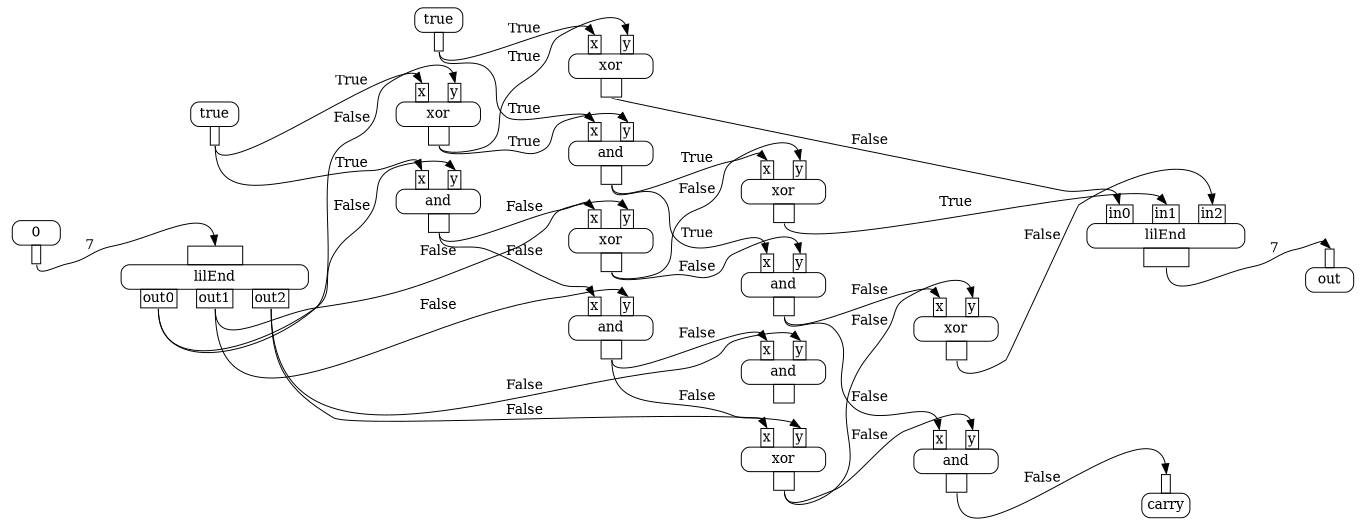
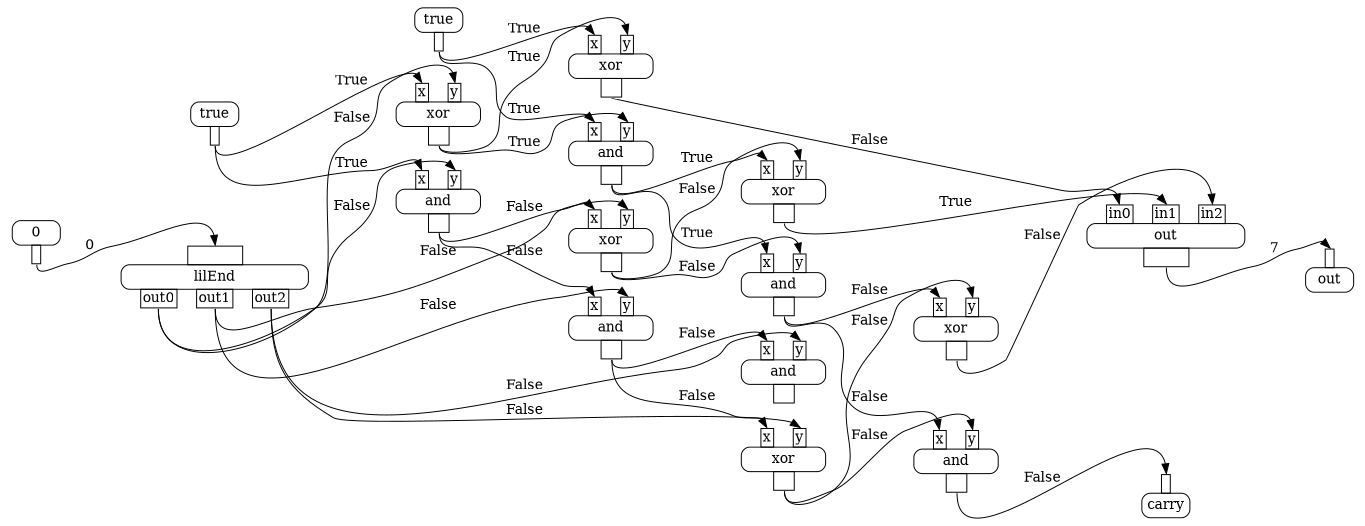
  digraph {
    rankdir=LR
    node [shape=plaintext]
    edge [headport=in0 tailport=out0]
    n1 [label=<<TABLE BORDER="0" CELLBORDER="0" CELLSPACING="0" CELLPADDING="0"><TR><TD><TABLE BORDER="0" CELLBORDER="0" CELLSPACING="0" CELLPADDING="0"><TR><TD WIDTH="20"></TD> <TD PORT="in0" BORDER="1" CELLPADDING="1"> </TD> <TD WIDTH="20"></TD></TR></TABLE></TD></TR>                                                                                 <TR><TD BORDER="1" CELLPADDING="4" STYLE="ROUNDED">carry</TD></TR>                                                                                 <TR><TD><TABLE BORDER="0" CELLBORDER="0" CELLSPACING="0" CELLPADDING="0"><TR><TD WIDTH="20"></TD> <TD WIDTH="20"></TD></TR></TABLE></TD></TR></TABLE>>]
    n2 [label=<<TABLE BORDER="0" CELLBORDER="0" CELLSPACING="0" CELLPADDING="0"><TR><TD><TABLE BORDER="0" CELLBORDER="0" CELLSPACING="0" CELLPADDING="0"><TR><TD WIDTH="20"></TD> <TD PORT="in0" BORDER="1" CELLPADDING="1"> </TD> <TD WIDTH="20"></TD></TR></TABLE></TD></TR>                                                                                 <TR><TD BORDER="1" CELLPADDING="4" STYLE="ROUNDED">out</TD></TR>                                                                                 <TR><TD><TABLE BORDER="0" CELLBORDER="0" CELLSPACING="0" CELLPADDING="0"><TR><TD WIDTH="20"></TD> <TD WIDTH="20"></TD></TR></TABLE></TD></TR></TABLE>>]
-   n3 [label=<<TABLE BORDER="0" CELLBORDER="0" CELLSPACING="0" CELLPADDING="0"><TR><TD><TABLE BORDER="0" CELLBORDER="0" CELLSPACING="0" CELLPADDING="0"><TR><TD WIDTH="20"></TD> <TD PORT="in0" BORDER="1" CELLPADDING="1">in0</TD> <TD WIDTH="20"></TD> <TD PORT="in1" BORDER="1" CELLPADDING="1">in1</TD> <TD WIDTH="20"></TD> <TD PORT="in2" BORDER="1" CELLPADDING="1">in2</TD> <TD WIDTH="20"></TD></TR></TABLE></TD></TR>                                                                                 <TR><TD BORDER="1" CELLPADDING="4" STYLE="ROUNDED">lilEnd</TD></TR>                                                                                 <TR><TD><TABLE BORDER="0" CELLBORDER="0" CELLSPACING="0" CELLPADDING="0"><TR><TD WIDTH="20"></TD> <TD PORT="out0" BORDER="1" CELLPADDING="1"> </TD> <TD WIDTH="20"></TD></TR></TABLE></TD></TR></TABLE>>]
+   n3 [label=<<TABLE BORDER="0" CELLBORDER="0" CELLSPACING="0" CELLPADDING="0"><TR><TD><TABLE BORDER="0" CELLBORDER="0" CELLSPACING="0" CELLPADDING="0"><TR><TD WIDTH="20"></TD> <TD PORT="in0" BORDER="1" CELLPADDING="1">in0</TD> <TD WIDTH="20"></TD> <TD PORT="in1" BORDER="1" CELLPADDING="1">in1</TD> <TD WIDTH="20"></TD> <TD PORT="in2" BORDER="1" CELLPADDING="1">in2</TD> <TD WIDTH="20"></TD></TR></TABLE></TD></TR>                                                                                 <TR><TD BORDER="1" CELLPADDING="4" STYLE="ROUNDED">out</TD></TR>                                                                                 <TR><TD><TABLE BORDER="0" CELLBORDER="0" CELLSPACING="0" CELLPADDING="0"><TR><TD WIDTH="20"></TD> <TD PORT="out0" BORDER="1" CELLPADDING="1"> </TD> <TD WIDTH="20"></TD></TR></TABLE></TD></TR></TABLE>>]
    n4 [label=<<TABLE BORDER="0" CELLBORDER="0" CELLSPACING="0" CELLPADDING="0"><TR><TD><TABLE BORDER="0" CELLBORDER="0" CELLSPACING="0" CELLPADDING="0"><TR><TD WIDTH="20"></TD> <TD PORT="in0" BORDER="1" CELLPADDING="1">x</TD> <TD WIDTH="20"></TD> <TD PORT="in1" BORDER="1" CELLPADDING="1">y</TD> <TD WIDTH="20"></TD></TR></TABLE></TD></TR>                                                                                 <TR><TD BORDER="1" CELLPADDING="4" STYLE="ROUNDED">and</TD></TR>                                                                                 <TR><TD><TABLE BORDER="0" CELLBORDER="0" CELLSPACING="0" CELLPADDING="0"><TR><TD WIDTH="20"></TD> <TD PORT="out0" BORDER="1" CELLPADDING="1"> </TD> <TD WIDTH="20"></TD></TR></TABLE></TD></TR></TABLE>>]
    n5 [label=<<TABLE BORDER="0" CELLBORDER="0" CELLSPACING="0" CELLPADDING="0"><TR><TD><TABLE BORDER="0" CELLBORDER="0" CELLSPACING="0" CELLPADDING="0"><TR><TD WIDTH="20"></TD> <TD PORT="in0" BORDER="1" CELLPADDING="1">x</TD> <TD WIDTH="20"></TD> <TD PORT="in1" BORDER="1" CELLPADDING="1">y</TD> <TD WIDTH="20"></TD></TR></TABLE></TD></TR>                                                                                 <TR><TD BORDER="1" CELLPADDING="4" STYLE="ROUNDED">xor</TD></TR>                                                                                 <TR><TD><TABLE BORDER="0" CELLBORDER="0" CELLSPACING="0" CELLPADDING="0"><TR><TD WIDTH="20"></TD> <TD PORT="out0" BORDER="1" CELLPADDING="1"> </TD> <TD WIDTH="20"></TD></TR></TABLE></TD></TR></TABLE>>]
    n6 [label=<<TABLE BORDER="0" CELLBORDER="0" CELLSPACING="0" CELLPADDING="0"><TR><TD><TABLE BORDER="0" CELLBORDER="0" CELLSPACING="0" CELLPADDING="0"><TR><TD WIDTH="20"></TD> <TD PORT="in0" BORDER="1" CELLPADDING="1">x</TD> <TD WIDTH="20"></TD> <TD PORT="in1" BORDER="1" CELLPADDING="1">y</TD> <TD WIDTH="20"></TD></TR></TABLE></TD></TR>                                                                                 <TR><TD BORDER="1" CELLPADDING="4" STYLE="ROUNDED">and</TD></TR>                                                                                 <TR><TD><TABLE BORDER="0" CELLBORDER="0" CELLSPACING="0" CELLPADDING="0"><TR><TD WIDTH="20"></TD> <TD PORT="out0" BORDER="1" CELLPADDING="1"> </TD> <TD WIDTH="20"></TD></TR></TABLE></TD></TR></TABLE>>]
    n7 [label=<<TABLE BORDER="0" CELLBORDER="0" CELLSPACING="0" CELLPADDING="0"><TR><TD><TABLE BORDER="0" CELLBORDER="0" CELLSPACING="0" CELLPADDING="0"><TR><TD WIDTH="20"></TD> <TD PORT="in0" BORDER="1" CELLPADDING="1">x</TD> <TD WIDTH="20"></TD> <TD PORT="in1" BORDER="1" CELLPADDING="1">y</TD> <TD WIDTH="20"></TD></TR></TABLE></TD></TR>                                                                                 <TR><TD BORDER="1" CELLPADDING="4" STYLE="ROUNDED">xor</TD></TR>                                                                                 <TR><TD><TABLE BORDER="0" CELLBORDER="0" CELLSPACING="0" CELLPADDING="0"><TR><TD WIDTH="20"></TD> <TD PORT="out0" BORDER="1" CELLPADDING="1"> </TD> <TD WIDTH="20"></TD></TR></TABLE></TD></TR></TABLE>>]
    n8 [label=<<TABLE BORDER="0" CELLBORDER="0" CELLSPACING="0" CELLPADDING="0"><TR><TD><TABLE BORDER="0" CELLBORDER="0" CELLSPACING="0" CELLPADDING="0"><TR><TD WIDTH="20"></TD> <TD PORT="in0" BORDER="1" CELLPADDING="1">x</TD> <TD WIDTH="20"></TD> <TD PORT="in1" BORDER="1" CELLPADDING="1">y</TD> <TD WIDTH="20"></TD></TR></TABLE></TD></TR>                                                                                 <TR><TD BORDER="1" CELLPADDING="4" STYLE="ROUNDED">and</TD></TR>                                                                                 <TR><TD><TABLE BORDER="0" CELLBORDER="0" CELLSPACING="0" CELLPADDING="0"><TR><TD WIDTH="20"></TD> <TD PORT="out0" BORDER="1" CELLPADDING="1"> </TD> <TD WIDTH="20"></TD></TR></TABLE></TD></TR></TABLE>>]
    n9 [label=<<TABLE BORDER="0" CELLBORDER="0" CELLSPACING="0" CELLPADDING="0"><TR><TD><TABLE BORDER="0" CELLBORDER="0" CELLSPACING="0" CELLPADDING="0"><TR><TD WIDTH="20"></TD> <TD PORT="in0" BORDER="1" CELLPADDING="1">x</TD> <TD WIDTH="20"></TD> <TD PORT="in1" BORDER="1" CELLPADDING="1">y</TD> <TD WIDTH="20"></TD></TR></TABLE></TD></TR>                                                                                 <TR><TD BORDER="1" CELLPADDING="4" STYLE="ROUNDED">xor</TD></TR>                                                                                 <TR><TD><TABLE BORDER="0" CELLBORDER="0" CELLSPACING="0" CELLPADDING="0"><TR><TD WIDTH="20"></TD> <TD PORT="out0" BORDER="1" CELLPADDING="1"> </TD> <TD WIDTH="20"></TD></TR></TABLE></TD></TR></TABLE>>]
    n10 [label=<<TABLE BORDER="0" CELLBORDER="0" CELLSPACING="0" CELLPADDING="0"><TR><TD><TABLE BORDER="0" CELLBORDER="0" CELLSPACING="0" CELLPADDING="0"><TR><TD WIDTH="20"></TD> <TD WIDTH="20"></TD></TR></TABLE></TD></TR>                                                                                 <TR><TD BORDER="1" CELLPADDING="4" STYLE="ROUNDED">true</TD></TR>                                                                                 <TR><TD><TABLE BORDER="0" CELLBORDER="0" CELLSPACING="0" CELLPADDING="0"><TR><TD WIDTH="20"></TD> <TD PORT="out0" BORDER="1" CELLPADDING="1"> </TD> <TD WIDTH="20"></TD></TR></TABLE></TD></TR></TABLE>>]
    n11 [label=<<TABLE BORDER="0" CELLBORDER="0" CELLSPACING="0" CELLPADDING="0"><TR><TD><TABLE BORDER="0" CELLBORDER="0" CELLSPACING="0" CELLPADDING="0"><TR><TD WIDTH="20"></TD> <TD PORT="in0" BORDER="1" CELLPADDING="1">x</TD> <TD WIDTH="20"></TD> <TD PORT="in1" BORDER="1" CELLPADDING="1">y</TD> <TD WIDTH="20"></TD></TR></TABLE></TD></TR>                                                                                  <TR><TD BORDER="1" CELLPADDING="4" STYLE="ROUNDED">and</TD></TR>                                                                                  <TR><TD><TABLE BORDER="0" CELLBORDER="0" CELLSPACING="0" CELLPADDING="0"><TR><TD WIDTH="20"></TD> <TD PORT="out0" BORDER="1" CELLPADDING="1"> </TD> <TD WIDTH="20"></TD></TR></TABLE></TD></TR></TABLE>>]
    n12 [label=<<TABLE BORDER="0" CELLBORDER="0" CELLSPACING="0" CELLPADDING="0"><TR><TD><TABLE BORDER="0" CELLBORDER="0" CELLSPACING="0" CELLPADDING="0"><TR><TD WIDTH="20"></TD> <TD PORT="in0" BORDER="1" CELLPADDING="1">x</TD> <TD WIDTH="20"></TD> <TD PORT="in1" BORDER="1" CELLPADDING="1">y</TD> <TD WIDTH="20"></TD></TR></TABLE></TD></TR>                                                                                  <TR><TD BORDER="1" CELLPADDING="4" STYLE="ROUNDED">xor</TD></TR>                                                                                  <TR><TD><TABLE BORDER="0" CELLBORDER="0" CELLSPACING="0" CELLPADDING="0"><TR><TD WIDTH="20"></TD> <TD PORT="out0" BORDER="1" CELLPADDING="1"> </TD> <TD WIDTH="20"></TD></TR></TABLE></TD></TR></TABLE>>]
    n13 [label=<<TABLE BORDER="0" CELLBORDER="0" CELLSPACING="0" CELLPADDING="0"><TR><TD><TABLE BORDER="0" CELLBORDER="0" CELLSPACING="0" CELLPADDING="0"><TR><TD WIDTH="20"></TD> <TD PORT="in0" BORDER="1" CELLPADDING="1">x</TD> <TD WIDTH="20"></TD> <TD PORT="in1" BORDER="1" CELLPADDING="1">y</TD> <TD WIDTH="20"></TD></TR></TABLE></TD></TR>                                                                                  <TR><TD BORDER="1" CELLPADDING="4" STYLE="ROUNDED">and</TD></TR>                                                                                  <TR><TD><TABLE BORDER="0" CELLBORDER="0" CELLSPACING="0" CELLPADDING="0"><TR><TD WIDTH="20"></TD> <TD PORT="out0" BORDER="1" CELLPADDING="1"> </TD> <TD WIDTH="20"></TD></TR></TABLE></TD></TR></TABLE>>]
    n14 [label=<<TABLE BORDER="0" CELLBORDER="0" CELLSPACING="0" CELLPADDING="0"><TR><TD><TABLE BORDER="0" CELLBORDER="0" CELLSPACING="0" CELLPADDING="0"><TR><TD WIDTH="20"></TD> <TD PORT="in0" BORDER="1" CELLPADDING="1">x</TD> <TD WIDTH="20"></TD> <TD PORT="in1" BORDER="1" CELLPADDING="1">y</TD> <TD WIDTH="20"></TD></TR></TABLE></TD></TR>                                                                                  <TR><TD BORDER="1" CELLPADDING="4" STYLE="ROUNDED">xor</TD></TR>                                                                                  <TR><TD><TABLE BORDER="0" CELLBORDER="0" CELLSPACING="0" CELLPADDING="0"><TR><TD WIDTH="20"></TD> <TD PORT="out0" BORDER="1" CELLPADDING="1"> </TD> <TD WIDTH="20"></TD></TR></TABLE></TD></TR></TABLE>>]
    n15 [label=<<TABLE BORDER="0" CELLBORDER="0" CELLSPACING="0" CELLPADDING="0"><TR><TD><TABLE BORDER="0" CELLBORDER="0" CELLSPACING="0" CELLPADDING="0"><TR><TD WIDTH="20"></TD> <TD PORT="in0" BORDER="1" CELLPADDING="1">x</TD> <TD WIDTH="20"></TD> <TD PORT="in1" BORDER="1" CELLPADDING="1">y</TD> <TD WIDTH="20"></TD></TR></TABLE></TD></TR>                                                                                  <TR><TD BORDER="1" CELLPADDING="4" STYLE="ROUNDED">and</TD></TR>                                                                                  <TR><TD><TABLE BORDER="0" CELLBORDER="0" CELLSPACING="0" CELLPADDING="0"><TR><TD WIDTH="20"></TD> <TD PORT="out0" BORDER="1" CELLPADDING="1"> </TD> <TD WIDTH="20"></TD></TR></TABLE></TD></TR></TABLE>>]
    n16 [label=<<TABLE BORDER="0" CELLBORDER="0" CELLSPACING="0" CELLPADDING="0"><TR><TD><TABLE BORDER="0" CELLBORDER="0" CELLSPACING="0" CELLPADDING="0"><TR><TD WIDTH="20"></TD> <TD PORT="in0" BORDER="1" CELLPADDING="1">x</TD> <TD WIDTH="20"></TD> <TD PORT="in1" BORDER="1" CELLPADDING="1">y</TD> <TD WIDTH="20"></TD></TR></TABLE></TD></TR>                                                                                  <TR><TD BORDER="1" CELLPADDING="4" STYLE="ROUNDED">xor</TD></TR>                                                                                  <TR><TD><TABLE BORDER="0" CELLBORDER="0" CELLSPACING="0" CELLPADDING="0"><TR><TD WIDTH="20"></TD> <TD PORT="out0" BORDER="1" CELLPADDING="1"> </TD> <TD WIDTH="20"></TD></TR></TABLE></TD></TR></TABLE>>]
    n17 [label=<<TABLE BORDER="0" CELLBORDER="0" CELLSPACING="0" CELLPADDING="0"><TR><TD><TABLE BORDER="0" CELLBORDER="0" CELLSPACING="0" CELLPADDING="0"><TR><TD WIDTH="20"></TD> <TD PORT="in0" BORDER="1" CELLPADDING="1"> </TD> <TD WIDTH="20"></TD></TR></TABLE></TD></TR>                                                                                  <TR><TD BORDER="1" CELLPADDING="4" STYLE="ROUNDED">lilEnd</TD></TR>                                                                                  <TR><TD><TABLE BORDER="0" CELLBORDER="0" CELLSPACING="0" CELLPADDING="0"><TR><TD WIDTH="20"></TD> <TD PORT="out0" BORDER="1" CELLPADDING="1">out0</TD> <TD WIDTH="20"></TD> <TD PORT="out1" BORDER="1" CELLPADDING="1">out1</TD> <TD WIDTH="20"></TD> <TD PORT="out2" BORDER="1" CELLPADDING="1">out2</TD> <TD WIDTH="20"></TD></TR></TABLE></TD></TR></TABLE>>]
    n18 [label=<<TABLE BORDER="0" CELLBORDER="0" CELLSPACING="0" CELLPADDING="0"><TR><TD><TABLE BORDER="0" CELLBORDER="0" CELLSPACING="0" CELLPADDING="0"><TR><TD WIDTH="20"></TD> <TD WIDTH="20"></TD></TR></TABLE></TD></TR>                                                                                  <TR><TD BORDER="1" CELLPADDING="4" STYLE="ROUNDED">0</TD></TR>                                                                                  <TR><TD><TABLE BORDER="0" CELLBORDER="0" CELLSPACING="0" CELLPADDING="0"><TR><TD WIDTH="20"></TD> <TD PORT="out0" BORDER="1" CELLPADDING="1"> </TD> <TD WIDTH="20"></TD></TR></TABLE></TD></TR></TABLE>>]
    n19 [label=<<TABLE BORDER="0" CELLBORDER="0" CELLSPACING="0" CELLPADDING="0"><TR><TD><TABLE BORDER="0" CELLBORDER="0" CELLSPACING="0" CELLPADDING="0"><TR><TD WIDTH="20"></TD> <TD WIDTH="20"></TD></TR></TABLE></TD></TR>                                                                                  <TR><TD BORDER="1" CELLPADDING="4" STYLE="ROUNDED">true</TD></TR>                                                                                  <TR><TD><TABLE BORDER="0" CELLBORDER="0" CELLSPACING="0" CELLPADDING="0"><TR><TD WIDTH="20"></TD> <TD PORT="out0" BORDER="1" CELLPADDING="1"> </TD> <TD WIDTH="20"></TD></TR></TABLE></TD></TR></TABLE>>]
    n3 -> n2 [label=7]
    n4 -> n1 [label=False]
    n5 -> n3 [headport=in2 label=False]
    n6 -> n4 [label=False]
    n6 -> n5 [label=False]
    n7 -> n3 [headport=in1 label=True]
    n8 -> n6 [label=True]
    n8 -> n7 [label=True]
    n9 -> n3 [label=False]
    n10 -> n8 [label=True]
    n10 -> n9 [label=True]
    n12 -> n4 [headport=in1 label=False]
    n12 -> n5 [headport=in1 label=False]
    n13 -> n11 [label=False]
    n13 -> n12 [label=False]
    n14 -> n6 [headport=in1 label=False]
    n14 -> n7 [headport=in1 label=False]
    n15 -> n13 [label=False]
    n15 -> n14 [label=False]
    n16 -> n8 [headport=in1 label=True]
    n16 -> n9 [headport=in1 label=True]
    n17 -> n11 [headport=in1 label=False tailport=out2]
    n17 -> n12 [headport=in1 label=False tailport=out2]
    n17 -> n13 [headport=in1 label=False tailport=out1]
    n17 -> n14 [headport=in1 label=False tailport=out1]
    n17 -> n15 [headport=in1 label=False]
    n17 -> n16 [headport=in1 label=False]
-   n18 -> n17 [label=7]
+   n18 -> n17 [label=0]
    n19 -> n15 [label=True]
    n19 -> n16 [label=True]
  }
